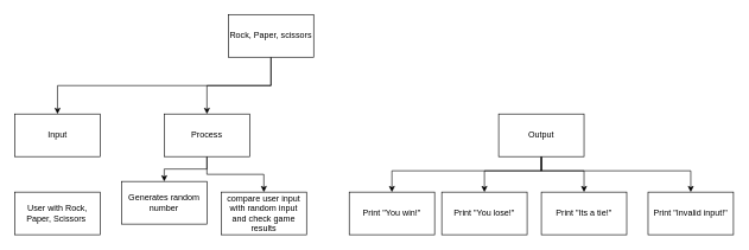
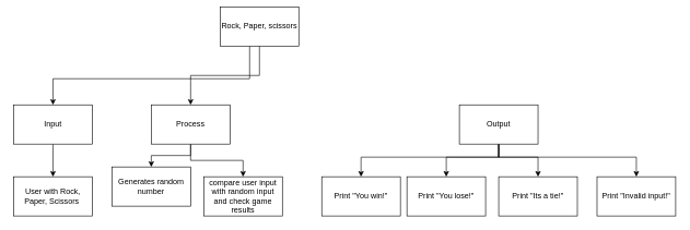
  <mxCell id="0" />
  <mxCell id="1" parent="0" />
  <mxCell id="2" style="edgeStyle=orthogonalEdgeStyle;html=1;entryX=0.5;entryY=0;entryDx=0;entryDy=0;rounded=0;" edge="1" parent="1" source="4" target="10"><mxGeometry relative="1" as="geometry" /></mxCell>
  <mxCell id="3" style="edgeStyle=orthogonalEdgeStyle;rounded=0;html=1;" edge="1" parent="1" source="4" target="6"><mxGeometry relative="1" as="geometry"><Array as="points"><mxPoint x="380" y="120" /><mxPoint x="80" y="120" /></Array></mxGeometry></mxCell>
- <mxCell id="4" value="Rock, Paper, scissors" style="whiteSpace=wrap;html=1;" vertex="1" parent="1"><mxGeometry x="320" y="20" width="120" height="60" as="geometry" /></mxCell>
+ <mxCell id="4" value="Rock, Paper, scissors" style="whiteSpace=wrap;html=1;" vertex="1" parent="1"><mxGeometry x="335" y="10" width="120" height="60" as="geometry" /></mxCell>
+ <mxCell id="5" style="edgeStyle=orthogonalEdgeStyle;rounded=0;html=1;entryX=0.5;entryY=0;entryDx=0;entryDy=0;" edge="1" parent="1" source="6" target="11"><mxGeometry relative="1" as="geometry" /></mxCell>
  <mxCell id="6" value="Input" style="whiteSpace=wrap;html=1;" vertex="1" parent="1"><mxGeometry x="20" y="160" width="120" height="60" as="geometry" /></mxCell>
  <mxCell id="7" value="Generates random number" style="whiteSpace=wrap;html=1;" vertex="1" parent="1"><mxGeometry x="170" y="255" width="120" height="60" as="geometry" /></mxCell>
  <mxCell id="8" style="edgeStyle=orthogonalEdgeStyle;rounded=0;html=1;entryX=0.5;entryY=0;entryDx=0;entryDy=0;" edge="1" parent="1" source="10" target="7"><mxGeometry relative="1" as="geometry" /></mxCell>
  <mxCell id="9" style="edgeStyle=orthogonalEdgeStyle;rounded=0;html=1;entryX=0.5;entryY=0;entryDx=0;entryDy=0;" edge="1" parent="1" source="10" target="12"><mxGeometry relative="1" as="geometry" /></mxCell>
  <mxCell id="10" value="Process" style="whiteSpace=wrap;html=1;" vertex="1" parent="1"><mxGeometry x="230" y="160" width="120" height="60" as="geometry" /></mxCell>
  <mxCell id="11" value="User with Rock, Paper, Scissors&amp;nbsp;" style="whiteSpace=wrap;html=1;" vertex="1" parent="1"><mxGeometry x="20" y="270" width="120" height="60" as="geometry" /></mxCell>
  <mxCell id="12" value="compare user input with random input and check game results" style="whiteSpace=wrap;html=1;" vertex="1" parent="1"><mxGeometry x="310" y="270" width="120" height="60" as="geometry" /></mxCell>
  <mxCell id="13" style="edgeStyle=orthogonalEdgeStyle;rounded=0;html=1;" edge="1" parent="1" source="17" target="18"><mxGeometry relative="1" as="geometry"><Array as="points"><mxPoint x="760" y="240" /><mxPoint x="550" y="240" /></Array></mxGeometry></mxCell>
  <mxCell id="14" style="edgeStyle=orthogonalEdgeStyle;rounded=0;html=1;" edge="1" parent="1" source="17" target="19"><mxGeometry relative="1" as="geometry"><Array as="points"><mxPoint x="760" y="240" /><mxPoint x="680" y="240" /></Array></mxGeometry></mxCell>
  <mxCell id="15" style="edgeStyle=orthogonalEdgeStyle;rounded=0;html=1;" edge="1" parent="1" source="17" target="20"><mxGeometry relative="1" as="geometry"><Array as="points"><mxPoint x="760" y="240" /><mxPoint x="820" y="240" /></Array></mxGeometry></mxCell>
  <mxCell id="16" style="edgeStyle=orthogonalEdgeStyle;rounded=0;html=1;" edge="1" parent="1" source="17" target="21"><mxGeometry relative="1" as="geometry"><Array as="points"><mxPoint x="760" y="240" /><mxPoint x="970" y="240" /></Array></mxGeometry></mxCell>
  <mxCell id="17" value="Output" style="whiteSpace=wrap;html=1;" vertex="1" parent="1"><mxGeometry x="700" y="160" width="120" height="60" as="geometry" /></mxCell>
  <mxCell id="18" value="Print &quot;You win!&quot;" style="whiteSpace=wrap;html=1;" vertex="1" parent="1"><mxGeometry x="490" y="270" width="120" height="60" as="geometry" /></mxCell>
  <mxCell id="19" value="Print &quot;You lose!&quot;" style="whiteSpace=wrap;html=1;" vertex="1" parent="1"><mxGeometry x="620" y="270" width="120" height="60" as="geometry" /></mxCell>
  <mxCell id="20" value="Print &quot;Its a tie!&quot;" style="whiteSpace=wrap;html=1;" vertex="1" parent="1"><mxGeometry x="760" y="270" width="120" height="60" as="geometry" /></mxCell>
  <mxCell id="21" value="Print &quot;Invalid input!&quot;" style="whiteSpace=wrap;html=1;" vertex="1" parent="1"><mxGeometry x="910" y="270" width="120" height="60" as="geometry" /></mxCell>
